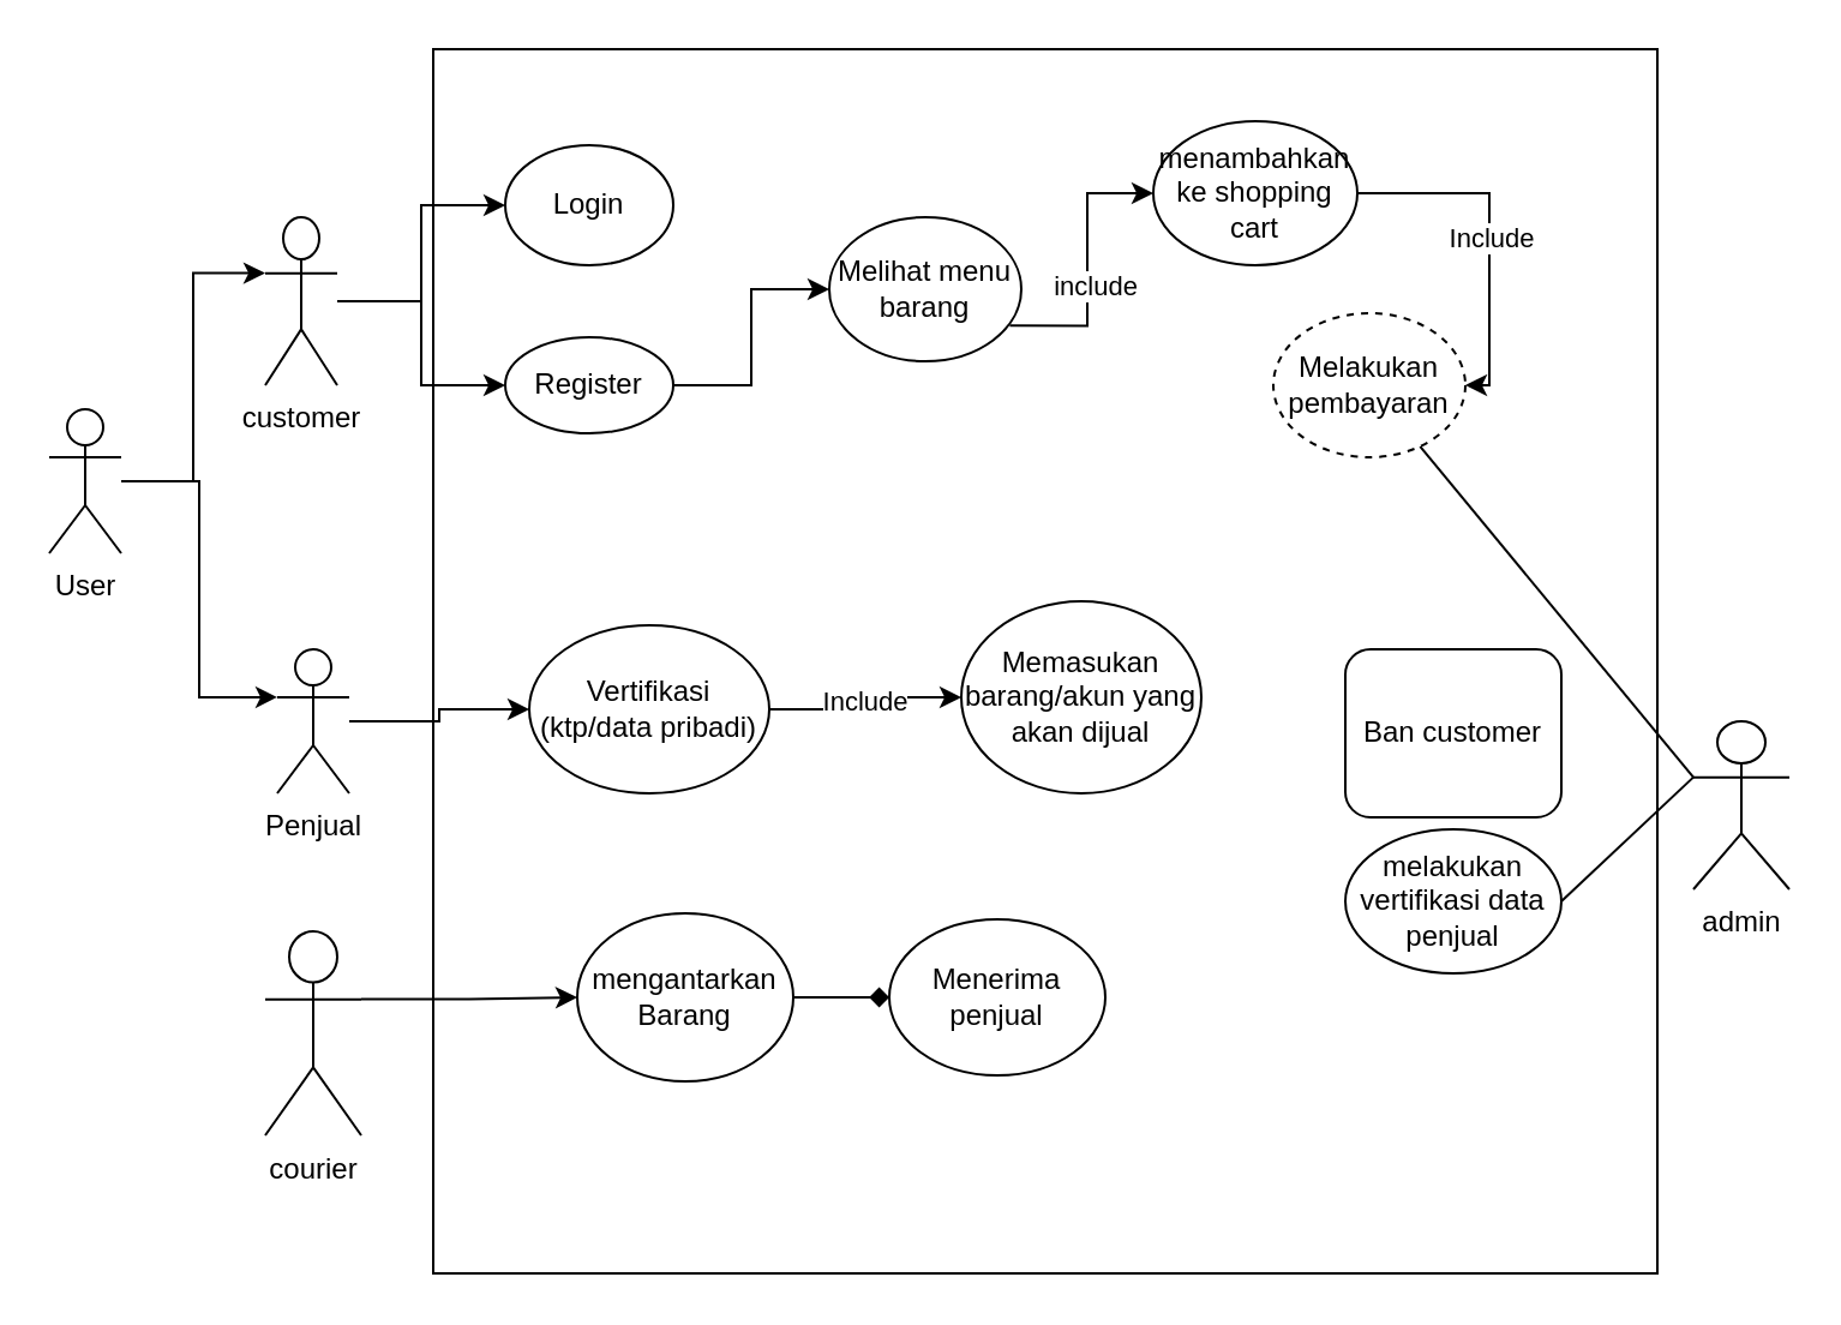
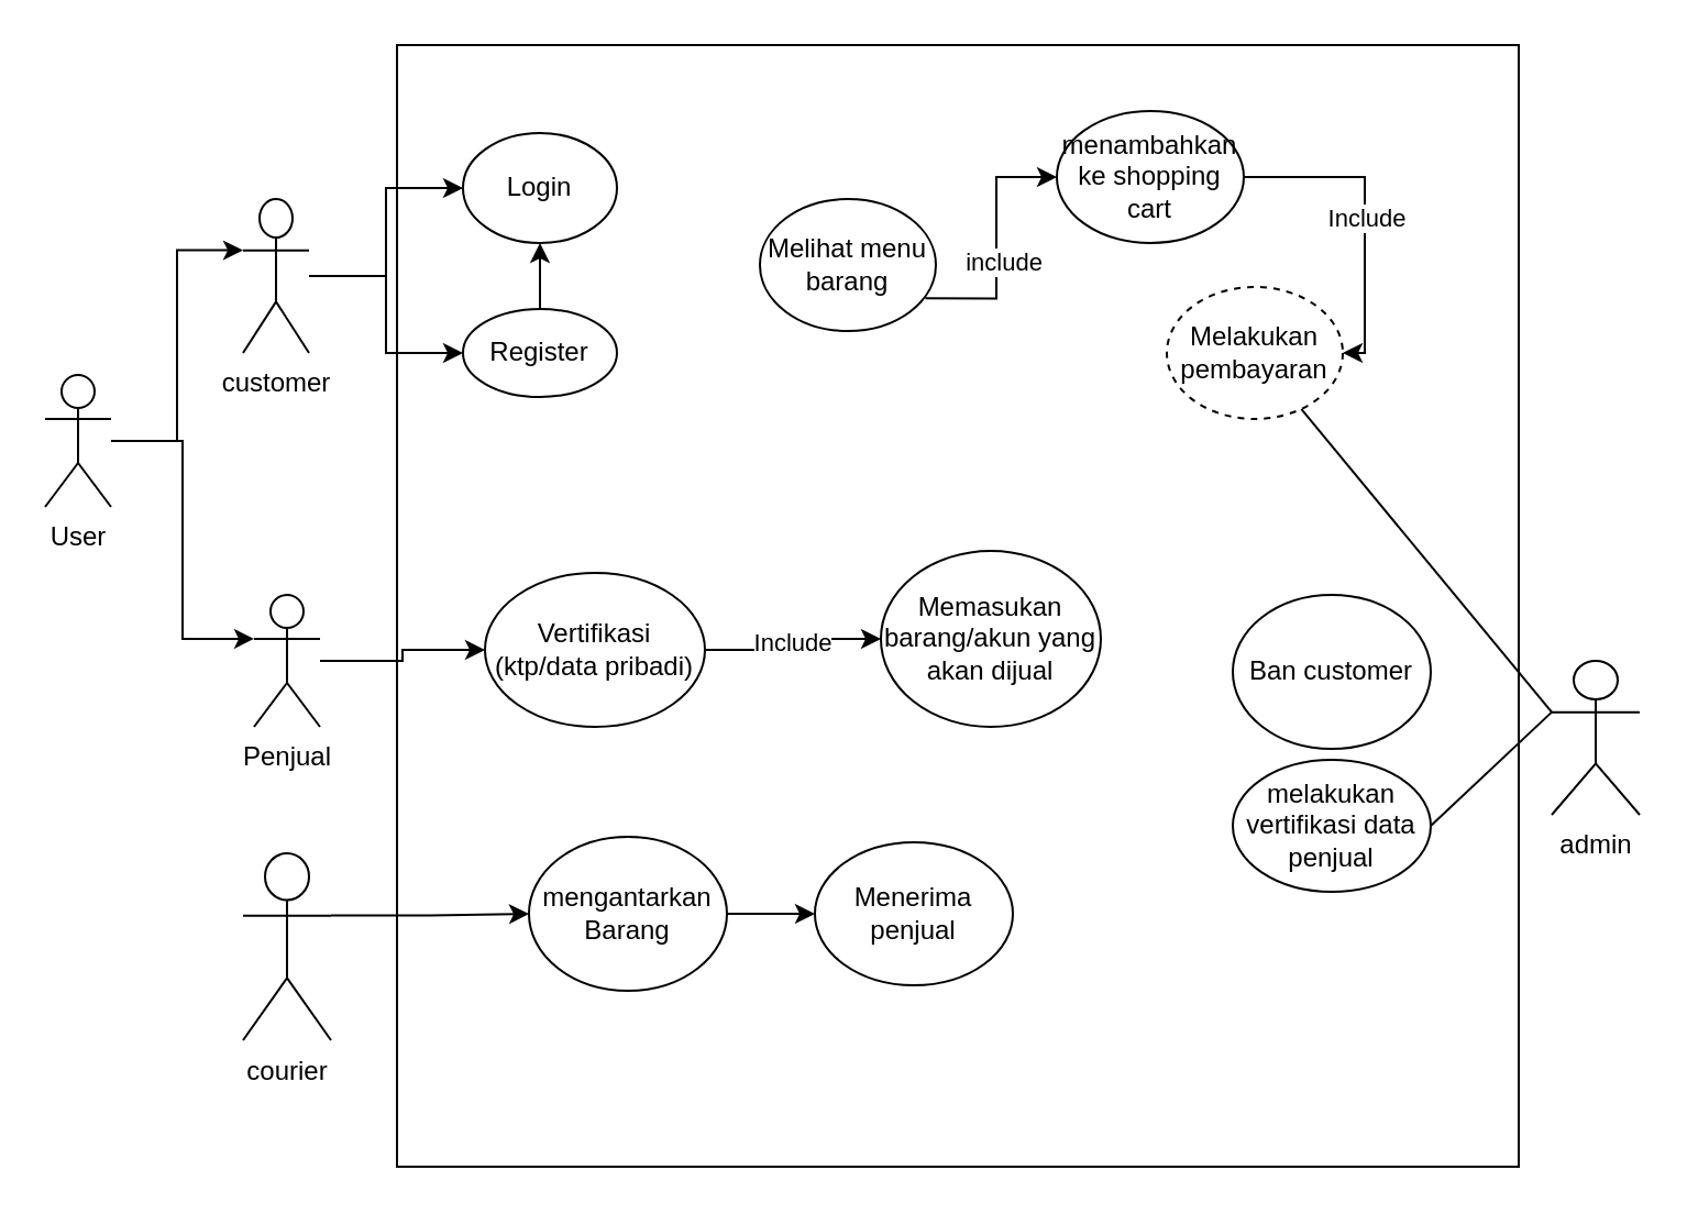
  <mxCell id="0" />
  <mxCell id="1" parent="0" />
  <mxCell id="2" value="`" style="rounded=0;whiteSpace=wrap;html=1;" parent="1" vertex="1"><mxGeometry x="180" y="20" width="510" height="510" as="geometry" /></mxCell>
  <mxCell id="3" style="edgeStyle=orthogonalEdgeStyle;rounded=0;orthogonalLoop=1;jettySize=auto;html=1;entryX=0;entryY=0.5;entryDx=0;entryDy=0;" parent="1" source="5" target="18" edge="1"><mxGeometry relative="1" as="geometry" /></mxCell>
  <mxCell id="4" style="edgeStyle=orthogonalEdgeStyle;rounded=0;orthogonalLoop=1;jettySize=auto;html=1;entryX=0;entryY=0.5;entryDx=0;entryDy=0;" parent="1" source="5" target="20" edge="1"><mxGeometry relative="1" as="geometry" /></mxCell>
  <mxCell id="5" value="customer" style="shape=umlActor;verticalLabelPosition=bottom;verticalAlign=top;html=1;outlineConnect=0;" parent="1" vertex="1"><mxGeometry x="110" y="90" width="30" height="70" as="geometry" /></mxCell>
  <mxCell id="6" value="courier" style="shape=umlActor;verticalLabelPosition=bottom;verticalAlign=top;html=1;outlineConnect=0;" parent="1" vertex="1"><mxGeometry x="110" y="387.5" width="40" height="85" as="geometry" /></mxCell>
  <mxCell id="7" value="admin" style="shape=umlActor;verticalLabelPosition=bottom;verticalAlign=top;html=1;outlineConnect=0;" parent="1" vertex="1"><mxGeometry x="705" y="300" width="40" height="70" as="geometry" /></mxCell>
  <mxCell id="8" style="edgeStyle=orthogonalEdgeStyle;rounded=0;orthogonalLoop=1;jettySize=auto;html=1;exitX=0.94;exitY=0.753;exitDx=0;exitDy=0;entryX=0;entryY=0.5;entryDx=0;entryDy=0;exitPerimeter=0;" parent="1" source="10" target="11" edge="1"><mxGeometry relative="1" as="geometry" /></mxCell>
  <mxCell id="9" value="include" style="edgeLabel;html=1;align=center;verticalAlign=middle;resizable=0;points=[];" parent="8" vertex="1" connectable="0"><mxGeometry x="-0.145" y="-3" relative="1" as="geometry"><mxPoint as="offset" /></mxGeometry></mxCell>
  <mxCell id="10" value="Melihat menu barang" style="ellipse;whiteSpace=wrap;html=1;" parent="1" vertex="1"><mxGeometry x="345" y="90" width="80" height="60" as="geometry" /></mxCell>
  <mxCell id="11" value="menambahkan ke shopping cart" style="ellipse;whiteSpace=wrap;html=1;" parent="1" vertex="1"><mxGeometry x="480" y="50" width="85" height="60" as="geometry" /></mxCell>
- <mxCell id="12" value="Ban customer" style="whiteSpace=wrap;html=1;rounded=1;" parent="1" vertex="1"><mxGeometry x="560" y="270" width="90" height="70" as="geometry" /></mxCell>
+ <mxCell id="12" value="Ban customer" style="ellipse;whiteSpace=wrap;html=1;" parent="1" vertex="1"><mxGeometry x="560" y="270" width="90" height="70" as="geometry" /></mxCell>
  <mxCell id="13" value="Memasukan barang/akun yang akan dijual" style="ellipse;whiteSpace=wrap;html=1;" parent="1" vertex="1"><mxGeometry x="400" y="250" width="100" height="80" as="geometry" /></mxCell>
  <mxCell id="14" value="" style="endArrow=none;html=1;exitX=0;exitY=0.333;exitDx=0;exitDy=0;exitPerimeter=0;" parent="1" source="7" target="21" edge="1"><mxGeometry width="50" height="50" relative="1" as="geometry"><mxPoint x="150" y="529.167" as="sourcePoint" /><mxPoint x="295" y="457.5" as="targetPoint" /></mxGeometry></mxCell>
- <mxCell id="15" style="edgeStyle=orthogonalEdgeStyle;rounded=0;orthogonalLoop=1;jettySize=auto;html=1;entryX=0;entryY=0.5;entryDx=0;entryDy=0;endArrow=diamond;" parent="1" source="16" target="24" edge="1"><mxGeometry relative="1" as="geometry" /></mxCell>
+ <mxCell id="15" style="edgeStyle=orthogonalEdgeStyle;rounded=0;orthogonalLoop=1;jettySize=auto;html=1;entryX=0;entryY=0.5;entryDx=0;entryDy=0;" parent="1" source="16" target="24" edge="1"><mxGeometry relative="1" as="geometry" /></mxCell>
  <mxCell id="16" value="mengantarkan Barang" style="ellipse;whiteSpace=wrap;html=1;" parent="1" vertex="1"><mxGeometry x="240" y="380" width="90" height="70" as="geometry" /></mxCell>
  <mxCell id="17" style="edgeStyle=orthogonalEdgeStyle;rounded=0;orthogonalLoop=1;jettySize=auto;html=1;exitX=1;exitY=0.333;exitDx=0;exitDy=0;exitPerimeter=0;" parent="1" source="6" target="16" edge="1"><mxGeometry relative="1" as="geometry"><mxPoint x="330" y="407.5" as="sourcePoint" /></mxGeometry></mxCell>
  <mxCell id="18" value="Login" style="ellipse;whiteSpace=wrap;html=1;" parent="1" vertex="1"><mxGeometry x="210" y="60" width="70" height="50" as="geometry" /></mxCell>
- <mxCell id="19" style="edgeStyle=orthogonalEdgeStyle;rounded=0;orthogonalLoop=1;jettySize=auto;html=1;entryX=0;entryY=0.5;entryDx=0;entryDy=0;" parent="1" source="20" target="10" edge="1"><mxGeometry relative="1" as="geometry" /></mxCell>
+ <mxCell id="19" style="edgeStyle=orthogonalEdgeStyle;rounded=0;orthogonalLoop=1;jettySize=auto;html=1;" parent="1" source="20" target="18" edge="1"><mxGeometry relative="1" as="geometry" /></mxCell>
  <mxCell id="20" value="Register" style="ellipse;whiteSpace=wrap;html=1;" parent="1" vertex="1"><mxGeometry x="210" y="140" width="70" height="40" as="geometry" /></mxCell>
  <mxCell id="21" value="Melakukan pembayaran" style="ellipse;whiteSpace=wrap;html=1;dashed=1;" parent="1" vertex="1"><mxGeometry x="530" y="130" width="80" height="60" as="geometry" /></mxCell>
  <mxCell id="22" value="" style="endArrow=classic;html=1;rounded=0;edgeStyle=orthogonalEdgeStyle;exitX=1;exitY=0.5;exitDx=0;exitDy=0;entryX=1;entryY=0.5;entryDx=0;entryDy=0;" parent="1" source="11" target="21" edge="1"><mxGeometry relative="1" as="geometry"><mxPoint x="560" y="165" as="sourcePoint" /><mxPoint x="530" y="190" as="targetPoint" /></mxGeometry></mxCell>
  <mxCell id="23" value="Include" style="edgeLabel;resizable=0;html=1;align=center;verticalAlign=middle;" parent="22" connectable="0" vertex="1"><mxGeometry relative="1" as="geometry" /></mxCell>
  <mxCell id="24" value="Menerima penjual" style="ellipse;whiteSpace=wrap;html=1;" parent="1" vertex="1"><mxGeometry x="370" y="382.5" width="90" height="65" as="geometry" /></mxCell>
  <mxCell id="25" style="edgeStyle=orthogonalEdgeStyle;rounded=0;orthogonalLoop=1;jettySize=auto;html=1;entryX=0;entryY=0.5;entryDx=0;entryDy=0;" parent="1" source="26" target="28" edge="1"><mxGeometry relative="1" as="geometry" /></mxCell>
  <mxCell id="26" value="Penjual&lt;br&gt;" style="shape=umlActor;verticalLabelPosition=bottom;verticalAlign=top;html=1;outlineConnect=0;" parent="1" vertex="1"><mxGeometry x="115" y="270" width="30" height="60" as="geometry" /></mxCell>
  <mxCell id="27" value="Include" style="edgeStyle=orthogonalEdgeStyle;rounded=0;orthogonalLoop=1;jettySize=auto;html=1;entryX=0;entryY=0.5;entryDx=0;entryDy=0;" parent="1" source="28" target="13" edge="1"><mxGeometry relative="1" as="geometry" /></mxCell>
  <mxCell id="28" value="Vertifikasi&lt;br&gt;(ktp/data pribadi)" style="ellipse;whiteSpace=wrap;html=1;" parent="1" vertex="1"><mxGeometry x="220" y="260" width="100" height="70" as="geometry" /></mxCell>
  <mxCell id="29" value="melakukan vertifikasi data penjual" style="ellipse;whiteSpace=wrap;html=1;" parent="1" vertex="1"><mxGeometry x="560" y="345" width="90" height="60" as="geometry" /></mxCell>
  <mxCell id="30" value="" style="endArrow=none;html=1;exitX=0;exitY=0.333;exitDx=0;exitDy=0;exitPerimeter=0;entryX=1;entryY=0.5;entryDx=0;entryDy=0;" parent="1" source="7" target="29" edge="1"><mxGeometry width="50" height="50" relative="1" as="geometry"><mxPoint x="705" y="325.833" as="sourcePoint" /><mxPoint x="675" y="325" as="targetPoint" /></mxGeometry></mxCell>
  <mxCell id="31" style="edgeStyle=orthogonalEdgeStyle;rounded=0;orthogonalLoop=1;jettySize=auto;html=1;entryX=0;entryY=0.333;entryDx=0;entryDy=0;entryPerimeter=0;" edge="1" parent="1" source="33" target="5"><mxGeometry relative="1" as="geometry" /></mxCell>
  <mxCell id="32" style="edgeStyle=orthogonalEdgeStyle;rounded=0;orthogonalLoop=1;jettySize=auto;html=1;entryX=0;entryY=0.333;entryDx=0;entryDy=0;entryPerimeter=0;" edge="1" parent="1" source="33" target="26"><mxGeometry relative="1" as="geometry" /></mxCell>
  <mxCell id="33" value="User" style="shape=umlActor;verticalLabelPosition=bottom;verticalAlign=top;html=1;outlineConnect=0;" vertex="1" parent="1"><mxGeometry x="20" y="170" width="30" height="60" as="geometry" /></mxCell>
